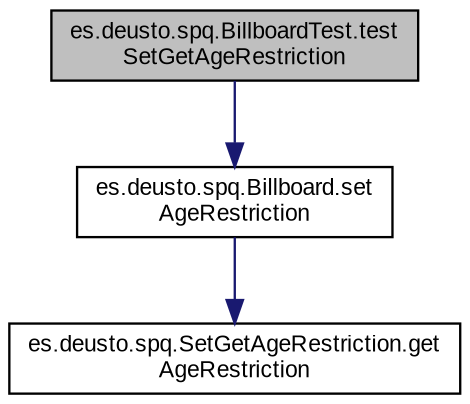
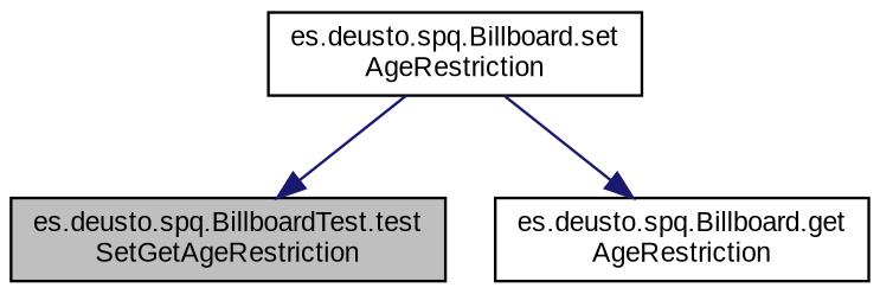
  digraph {
    fontname="Liberation Sans"
    rankdir=TB
    node [color=black fillcolor=white fontname="Liberation Sans" fontsize=10 shape=record style=filled]
    edge [color=midnightblue fontname="Liberation Sans" fontsize=10 labelfontname=Helvetica labelfontsize=10 style=solid]
    n1 [fillcolor=grey75 fontcolor=black height=0.2 label="es.deusto.spq.BillboardTest.test\lSetGetAgeRestriction" width=0.4]
    n2 [height=0.2 label="es.deusto.spq.Billboard.set\lAgeRestriction" width=0.4]
-   n3 [height=0.2 label="es.deusto.spq.SetGetAgeRestriction.get\lAgeRestriction" width=0.4]
-   n1 -> n2
+   n3 [height=0.2 label="es.deusto.spq.Billboard.get\lAgeRestriction" width=0.4]
+   n2 -> n1
    n2 -> n3
  }
